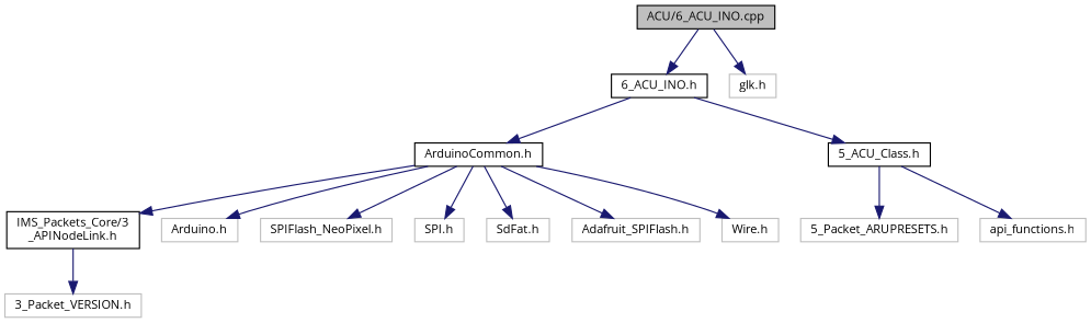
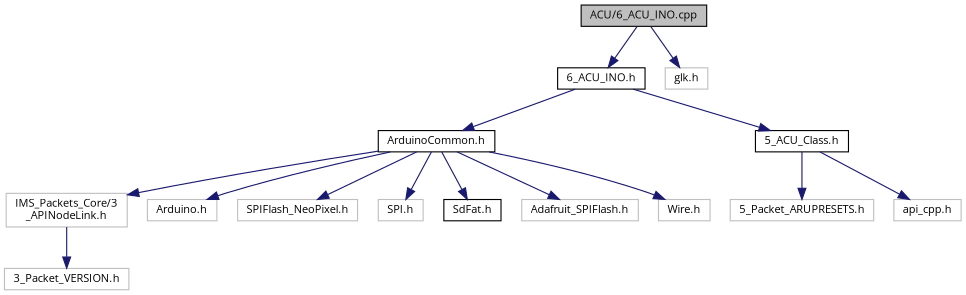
  digraph {
    fontname="Open Sans"
    node [color=grey75 fillcolor=white fontname="Open Sans" fontsize=10 shape=record style=filled]
    edge [color=midnightblue fontname="Open Sans" fontsize=10 labelfontname=Helvetica labelfontsize=10 style=solid]
    n1 [color=black fillcolor=grey75 fontcolor=black height=0.2 label="ACU/6_ACU_INO.cpp" width=0.4]
    n2 [color=black height=0.2 label="6_ACU_INO.h" width=0.4]
    n3 [height=0.2 label="glk.h" width=0.4]
    n4 [color=black height=0.2 label="ArduinoCommon.h" width=0.4]
    n5 [color=black height=0.2 label="5_ACU_Class.h" width=0.4]
-   n6 [color=black height=0.2 label="IMS_Packets_Core/3\l_APINodeLink.h" width=0.4]
+   n6 [height=0.2 label="IMS_Packets_Core/3\l_APINodeLink.h" width=0.4]
    n7 [height=0.2 label="Arduino.h" width=0.4]
    n8 [height=0.2 label="SPIFlash_NeoPixel.h" width=0.4]
    n9 [height=0.2 label="SPI.h" width=0.4]
-   n10 [height=0.2 label="SdFat.h" width=0.4]
+   n10 [color=black height=0.2 label="SdFat.h" width=0.4]
    n11 [height=0.2 label="Adafruit_SPIFlash.h" width=0.4]
    n12 [height=0.2 label="Wire.h" width=0.4]
    n13 [height=0.2 label="5_Packet_ARUPRESETS.h" width=0.4]
-   n14 [height=0.2 label="api_functions.h" width=0.4]
+   n14 [height=0.2 label="api_cpp.h" width=0.4]
    n15 [height=0.2 label="3_Packet_VERSION.h" width=0.4]
    n1 -> n2
    n1 -> n3
    n2 -> n4
    n2 -> n5
    n4 -> n6
    n4 -> n7
    n4 -> n8
    n4 -> n9
    n4 -> n10
    n4 -> n11
    n4 -> n12
    n5 -> n13
    n5 -> n14
    n6 -> n15
  }
